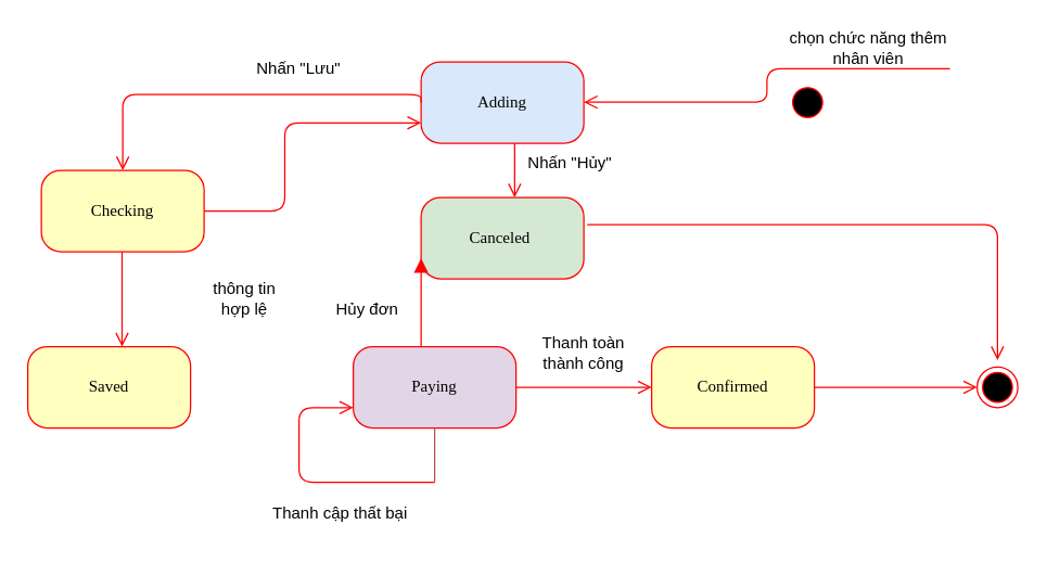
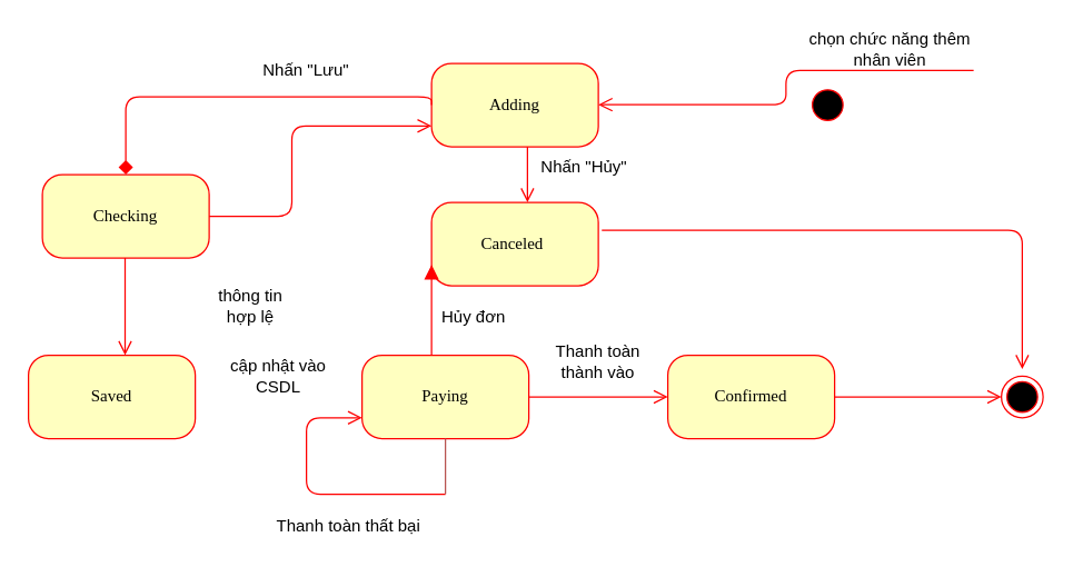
  <mxCell id="0" />
  <mxCell id="1" parent="0" />
  <mxCell id="2" value="" style="ellipse;html=1;shape=startState;fillColor=#000000;strokeColor=#ff0000;rounded=1;shadow=0;comic=0;labelBackgroundColor=none;fontFamily=Verdana;fontSize=12;fontColor=#000000;align=center;direction=south;" vertex="1" parent="1"><mxGeometry x="580" y="60" width="30" height="30" as="geometry" /></mxCell>
- <mxCell id="3" value="Canceled&lt;span style=&quot;white-space: pre;&quot;&gt;&#09;&lt;/span&gt;" style="rounded=1;whiteSpace=wrap;html=1;arcSize=24;fillColor=#d5e8d4;strokeColor=#ff0000;shadow=0;comic=0;labelBackgroundColor=none;fontFamily=Verdana;fontSize=12;fontColor=#000000;align=center;" vertex="1" parent="1"><mxGeometry x="310" y="145" width="120" height="60" as="geometry" /></mxCell>
+ <mxCell id="3" value="Canceled&lt;span style=&quot;white-space: pre;&quot;&gt;&#09;&lt;/span&gt;" style="rounded=1;whiteSpace=wrap;html=1;arcSize=24;fillColor=#ffffc0;strokeColor=#ff0000;shadow=0;comic=0;labelBackgroundColor=none;fontFamily=Verdana;fontSize=12;fontColor=#000000;align=center;" vertex="1" parent="1"><mxGeometry x="310" y="145" width="120" height="60" as="geometry" /></mxCell>
  <mxCell id="4" value="Checking" style="rounded=1;whiteSpace=wrap;html=1;arcSize=24;fillColor=#ffffc0;strokeColor=#ff0000;shadow=0;comic=0;labelBackgroundColor=none;fontFamily=Verdana;fontSize=12;fontColor=#000000;align=center;" vertex="1" parent="1"><mxGeometry x="30" y="125" width="120" height="60" as="geometry" /></mxCell>
  <mxCell id="5" value="Saved" style="rounded=1;whiteSpace=wrap;html=1;arcSize=24;fillColor=#ffffc0;strokeColor=#ff0000;shadow=0;comic=0;labelBackgroundColor=none;fontFamily=Verdana;fontSize=12;fontColor=#000000;align=center;" vertex="1" parent="1"><mxGeometry x="20" y="255" width="120" height="60" as="geometry" /></mxCell>
- <mxCell id="6" value="Paying" style="rounded=1;whiteSpace=wrap;html=1;arcSize=24;fillColor=#e1d5e7;strokeColor=#ff0000;shadow=0;comic=0;labelBackgroundColor=none;fontFamily=Verdana;fontSize=12;fontColor=#000000;align=center;" vertex="1" parent="1"><mxGeometry x="260" y="255" width="120" height="60" as="geometry" /></mxCell>
+ <mxCell id="6" value="Paying" style="rounded=1;whiteSpace=wrap;html=1;arcSize=24;fillColor=#ffffc0;strokeColor=#ff0000;shadow=0;comic=0;labelBackgroundColor=none;fontFamily=Verdana;fontSize=12;fontColor=#000000;align=center;" vertex="1" parent="1"><mxGeometry x="260" y="255" width="120" height="60" as="geometry" /></mxCell>
  <mxCell id="7" value="" style="ellipse;html=1;shape=endState;fillColor=#000000;strokeColor=#ff0000;" vertex="1" parent="1"><mxGeometry x="720" y="270" width="30" height="30" as="geometry" /></mxCell>
  <mxCell id="8" value="thông tin hợp lệ" style="text;html=1;align=center;verticalAlign=middle;whiteSpace=wrap;rounded=0;" vertex="1" parent="1"><mxGeometry x="150" y="205" width="60" height="30" as="geometry" /></mxCell>
- <mxCell id="9" value="Adding" style="rounded=1;whiteSpace=wrap;html=1;arcSize=24;fillColor=#dae8fc;strokeColor=#ff0000;shadow=0;comic=0;labelBackgroundColor=none;fontFamily=Verdana;fontSize=12;fontColor=#000000;align=center;" vertex="1" parent="1"><mxGeometry x="310" y="45" width="120" height="60" as="geometry" /></mxCell>
+ <mxCell id="9" value="Adding" style="rounded=1;whiteSpace=wrap;html=1;arcSize=24;fillColor=#ffffc0;strokeColor=#ff0000;shadow=0;comic=0;labelBackgroundColor=none;fontFamily=Verdana;fontSize=12;fontColor=#000000;align=center;" vertex="1" parent="1"><mxGeometry x="310" y="45" width="120" height="60" as="geometry" /></mxCell>
  <mxCell id="10" style="edgeStyle=elbowEdgeStyle;html=1;entryX=1;entryY=0.75;labelBackgroundColor=none;endArrow=open;endSize=8;strokeColor=#ff0000;fontFamily=Verdana;fontSize=12;align=left;exitX=1;exitY=1;exitDx=0;exitDy=0;" edge="1" parent="1" source="12"><mxGeometry relative="1" as="geometry"><mxPoint x="620" y="74.5" as="sourcePoint" /><mxPoint x="430" y="74.75" as="targetPoint" /></mxGeometry></mxCell>
- <mxCell id="11" style="edgeStyle=orthogonalEdgeStyle;html=1;labelBackgroundColor=none;endArrow=open;endSize=8;strokeColor=#ff0000;fontFamily=Verdana;fontSize=12;align=left;exitX=0;exitY=0.5;exitDx=0;exitDy=0;entryX=0.5;entryY=0;entryDx=0;entryDy=0;" edge="1" parent="1" source="9" target="4"><mxGeometry relative="1" as="geometry"><Array as="points"><mxPoint x="310" y="69" /><mxPoint x="90" y="69" /></Array><mxPoint x="396.2" y="68.82" as="sourcePoint" /><mxPoint x="115" y="145" as="targetPoint" /></mxGeometry></mxCell>
+ <mxCell id="11" style="edgeStyle=orthogonalEdgeStyle;html=1;labelBackgroundColor=none;endArrow=diamond;endSize=8;strokeColor=#ff0000;fontFamily=Verdana;fontSize=12;align=left;exitX=0;exitY=0.5;exitDx=0;exitDy=0;entryX=0.5;entryY=0;entryDx=0;entryDy=0;" edge="1" parent="1" source="9" target="4"><mxGeometry relative="1" as="geometry"><Array as="points"><mxPoint x="310" y="69" /><mxPoint x="90" y="69" /></Array><mxPoint x="396.2" y="68.82" as="sourcePoint" /><mxPoint x="115" y="145" as="targetPoint" /></mxGeometry></mxCell>
  <mxCell id="12" value="chọn chức năng thêm nhân viên" style="text;html=1;align=center;verticalAlign=middle;whiteSpace=wrap;rounded=0;" vertex="1" parent="1"><mxGeometry x="580" y="20" width="120" height="30" as="geometry" /></mxCell>
  <mxCell id="13" value="Nhấn &quot;Hủy&quot;" style="text;html=1;align=center;verticalAlign=middle;whiteSpace=wrap;rounded=0;" vertex="1" parent="1"><mxGeometry x="380" y="105" width="80" height="30" as="geometry" /></mxCell>
  <mxCell id="14" style="edgeStyle=elbowEdgeStyle;html=1;exitX=0.5;exitY=1;labelBackgroundColor=none;endArrow=open;endSize=8;strokeColor=#ff0000;fontFamily=Verdana;fontSize=12;align=left;exitDx=0;exitDy=0;exitPerimeter=0;" edge="1" parent="1"><mxGeometry relative="1" as="geometry"><mxPoint x="432.5" y="165" as="sourcePoint" /><mxPoint x="735" y="265" as="targetPoint" /><Array as="points"><mxPoint x="735" y="215" /><mxPoint x="432" y="290" /></Array></mxGeometry></mxCell>
  <mxCell id="15" style="edgeStyle=elbowEdgeStyle;html=1;exitX=0;exitY=0.5;labelBackgroundColor=none;endArrow=open;endSize=8;strokeColor=#ff0000;fontFamily=Verdana;fontSize=12;align=left;exitDx=0;exitDy=0;" edge="1" parent="1"><mxGeometry relative="1" as="geometry"><mxPoint x="89.5" y="185" as="sourcePoint" /><mxPoint x="90" y="255" as="targetPoint" /><Array as="points"><mxPoint x="89.5" y="245" /><mxPoint x="89.5" y="275" /><mxPoint x="39.5" y="375" /></Array></mxGeometry></mxCell>
  <mxCell id="16" style="edgeStyle=elbowEdgeStyle;html=1;labelBackgroundColor=none;endArrow=open;endSize=8;strokeColor=#ff0000;fontFamily=Verdana;fontSize=12;align=left;entryX=0;entryY=0.75;entryDx=0;entryDy=0;" edge="1" parent="1" target="9"><mxGeometry relative="1" as="geometry"><mxPoint x="150" y="155" as="sourcePoint" /><mxPoint x="270" y="155" as="targetPoint" /><Array as="points"><mxPoint x="209.5" y="260" /></Array></mxGeometry></mxCell>
  <mxCell id="17" style="edgeStyle=elbowEdgeStyle;html=1;labelBackgroundColor=none;endArrow=open;endSize=8;strokeColor=#ff0000;fontFamily=Verdana;fontSize=12;align=left;exitX=1;exitY=0.5;exitDx=0;exitDy=0;entryX=0;entryY=0.5;entryDx=0;entryDy=0;" edge="1" parent="1" target="25"><mxGeometry relative="1" as="geometry"><mxPoint x="380" y="285" as="sourcePoint" /><mxPoint x="460" y="285" as="targetPoint" /></mxGeometry></mxCell>
+ <mxCell id="18" value="cập nhật vào CSDL" style="text;html=1;align=center;verticalAlign=middle;whiteSpace=wrap;rounded=0;" vertex="1" parent="1"><mxGeometry x="160" y="255" width="80" height="30" as="geometry" /></mxCell>
  <mxCell id="19" value="Nhấn &quot;Lưu&quot;" style="text;html=1;align=center;verticalAlign=middle;whiteSpace=wrap;rounded=0;" vertex="1" parent="1"><mxGeometry x="180" y="35" width="80" height="30" as="geometry" /></mxCell>
  <mxCell id="20" style="edgeStyle=elbowEdgeStyle;html=1;labelBackgroundColor=none;endArrow=open;endSize=8;strokeColor=#ff0000;fontFamily=Verdana;fontSize=12;align=left;" edge="1" parent="1"><mxGeometry relative="1" as="geometry"><mxPoint x="379" y="105" as="sourcePoint" /><mxPoint x="379" y="145" as="targetPoint" /></mxGeometry></mxCell>
  <mxCell id="21" style="edgeStyle=elbowEdgeStyle;html=1;labelBackgroundColor=none;endArrow=open;endSize=8;strokeColor=#ff0000;fontFamily=Verdana;fontSize=12;align=left;entryX=0;entryY=0.75;entryDx=0;entryDy=0;" edge="1" parent="1" target="6"><mxGeometry relative="1" as="geometry"><mxPoint x="320" y="355" as="sourcePoint" /><mxPoint x="320.5" y="345" as="targetPoint" /><Array as="points"><mxPoint x="220" y="325" /></Array></mxGeometry></mxCell>
  <mxCell id="22" value="" style="endArrow=none;html=1;rounded=0;entryX=0.5;entryY=1;entryDx=0;entryDy=0;fillColor=#f8cecc;strokeColor=#b85450;" edge="1" parent="1" target="6"><mxGeometry width="50" height="50" relative="1" as="geometry"><mxPoint x="320" y="355" as="sourcePoint" /><mxPoint x="390" y="305" as="targetPoint" /></mxGeometry></mxCell>
- <mxCell id="23" value="Thanh cập thất bại" style="text;html=1;align=center;verticalAlign=middle;resizable=0;points=[];autosize=1;strokeColor=none;fillColor=none;" vertex="1" parent="1"><mxGeometry x="185" y="363" width="130" height="30" as="geometry" /></mxCell>
+ <mxCell id="23" value="Thanh toàn thất bại" style="text;html=1;align=center;verticalAlign=middle;resizable=0;points=[];autosize=1;strokeColor=none;fillColor=none;" vertex="1" parent="1"><mxGeometry x="185" y="363" width="130" height="30" as="geometry" /></mxCell>
  <mxCell id="24" style="edgeStyle=elbowEdgeStyle;html=1;entryX=0;entryY=0.75;labelBackgroundColor=none;endArrow=block;endSize=8;strokeColor=#ff0000;fontFamily=Verdana;fontSize=12;align=left;entryDx=0;entryDy=0;" edge="1" parent="1" source="6" target="3"><mxGeometry relative="1" as="geometry"><mxPoint x="150" y="295" as="sourcePoint" /><mxPoint x="270" y="295" as="targetPoint" /></mxGeometry></mxCell>
  <mxCell id="25" value="Confirmed" style="rounded=1;whiteSpace=wrap;html=1;arcSize=24;fillColor=#ffffc0;strokeColor=#ff0000;shadow=0;comic=0;labelBackgroundColor=none;fontFamily=Verdana;fontSize=12;fontColor=#000000;align=center;" vertex="1" parent="1"><mxGeometry x="480" y="255" width="120" height="60" as="geometry" /></mxCell>
- <mxCell id="26" value="Thanh toàn thành công" style="text;html=1;align=center;verticalAlign=middle;whiteSpace=wrap;rounded=0;" vertex="1" parent="1"><mxGeometry x="390" y="245" width="80" height="30" as="geometry" /></mxCell>
+ <mxCell id="26" value="Thanh toàn thành vào" style="text;html=1;align=center;verticalAlign=middle;whiteSpace=wrap;rounded=0;" vertex="1" parent="1"><mxGeometry x="390" y="245" width="80" height="30" as="geometry" /></mxCell>
  <mxCell id="27" style="edgeStyle=elbowEdgeStyle;html=1;labelBackgroundColor=none;endArrow=open;endSize=8;strokeColor=#ff0000;fontFamily=Verdana;fontSize=12;align=left;exitX=1;exitY=0.5;exitDx=0;exitDy=0;entryX=0;entryY=0.5;entryDx=0;entryDy=0;" edge="1" parent="1" target="7"><mxGeometry relative="1" as="geometry"><mxPoint x="600" y="285" as="sourcePoint" /><mxPoint x="700" y="285" as="targetPoint" /></mxGeometry></mxCell>
- <mxCell id="28" value="Hủy đơn" style="text;html=1;align=center;verticalAlign=middle;resizable=0;points=[];autosize=1;strokeColor=none;fillColor=none;" vertex="1" parent="1"><mxGeometry x="235" y="213" width="70" height="30" as="geometry" /></mxCell>
+ <mxCell id="28" value="Hủy đơn" style="text;html=1;align=center;verticalAlign=middle;resizable=0;points=[];autosize=1;strokeColor=none;fillColor=none;" vertex="1" parent="1"><mxGeometry x="305" y="213" width="70" height="30" as="geometry" /></mxCell>
